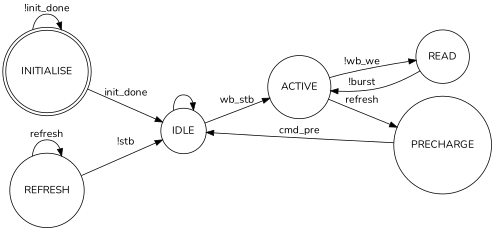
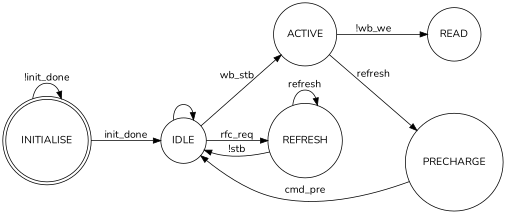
  digraph {
    fontname=Nunito
    rankdir=LR
    node [fontname=Nunito shape=circle]
    edge [fontname=Nunito]
    INITIALISE [shape=doublecircle]
    IDLE
    ACTIVE
    REFRESH
    READ
    PRECHARGE
    INITIALISE -> INITIALISE [label="!init_done"]
    INITIALISE -> IDLE [label=init_done]
    IDLE -> IDLE
    IDLE -> ACTIVE [label=wb_stb]
+   IDLE -> REFRESH [label=rfc_req]
    ACTIVE -> READ [label="!wb_we"]
    ACTIVE -> PRECHARGE [label=refresh]
    REFRESH -> IDLE [label="!stb"]
    REFRESH -> REFRESH [label=refresh]
-   READ -> ACTIVE [label="!burst"]
    PRECHARGE -> IDLE [label=cmd_pre]
  }
